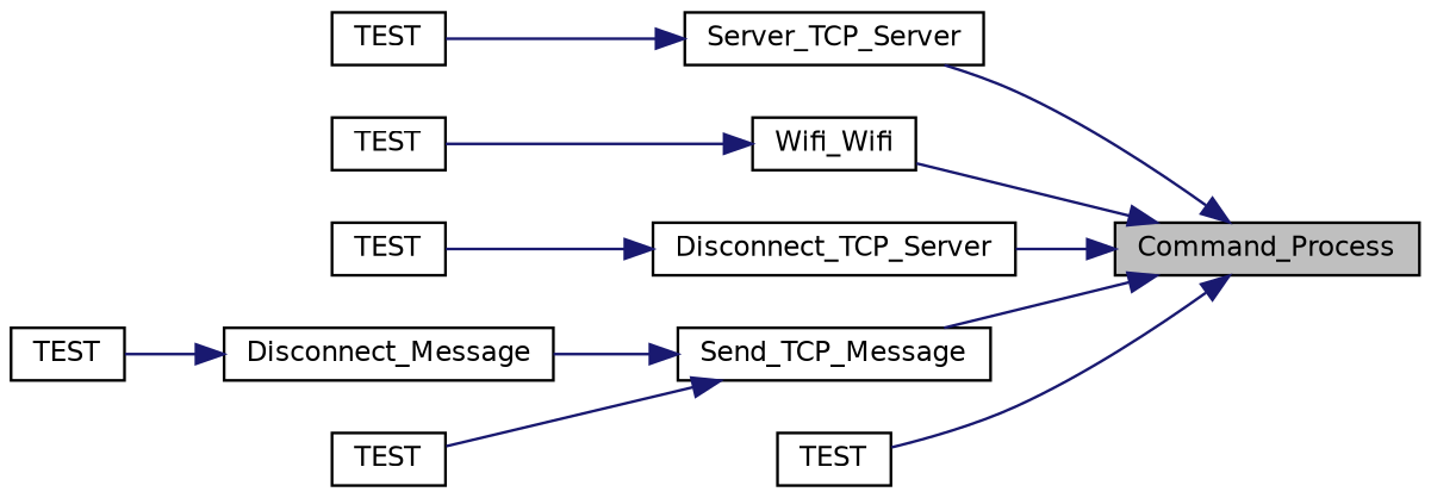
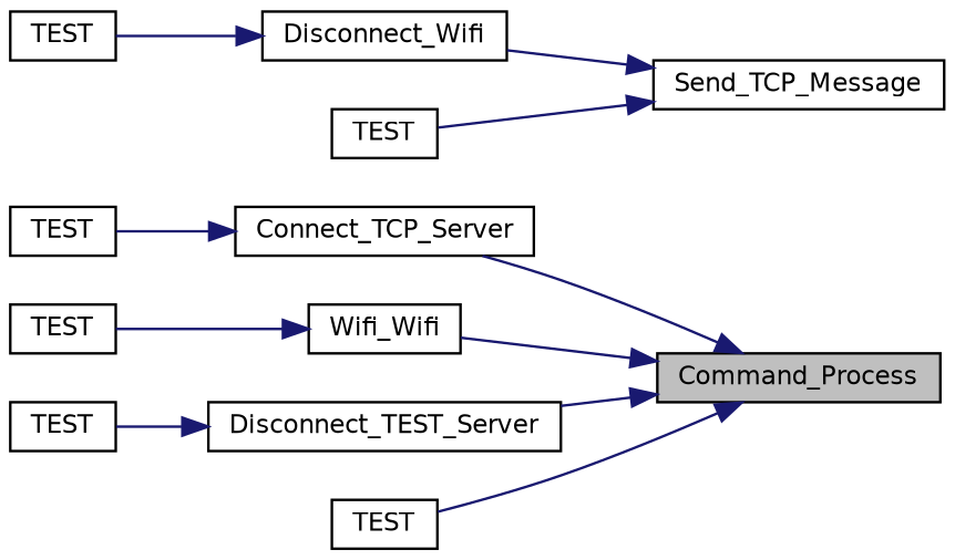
  digraph {
    rankdir=RL
    node [color=black fillcolor=white fontname=Helvetica fontsize=10 shape=record style=filled]
    edge [color=midnightblue dir=back fontname=Helvetica fontsize=10 labelfontname=Helvetica labelfontsize=10 style=solid]
    n1 [fillcolor=grey75 fontcolor=black height=0.2 label=Command_Process width=0.4]
-   n2 [height=0.2 label=Server_TCP_Server width=0.4]
+   n2 [height=0.2 label=Connect_TCP_Server width=0.4]
    n3 [height=0.2 label=Wifi_Wifi width=0.4]
-   n4 [height=0.2 label=Disconnect_TCP_Server width=0.4]
+   n4 [height=0.2 label=Disconnect_TEST_Server width=0.4]
    n5 [height=0.2 label=Send_TCP_Message width=0.4]
    n6 [height=0.2 label=TEST width=0.4]
    n7 [height=0.2 label=TEST width=0.4]
    n8 [height=0.2 label=TEST width=0.4]
    n9 [height=0.2 label=TEST width=0.4]
-   n10 [height=0.2 label=Disconnect_Message width=0.4]
+   n10 [height=0.2 label=Disconnect_Wifi width=0.4]
    n11 [height=0.2 label=TEST width=0.4]
    n12 [height=0.2 label=TEST width=0.4]
    n1 -> n2
    n1 -> n3
    n1 -> n4
-   n1 -> n5
    n1 -> n6
    n2 -> n7
    n3 -> n8
    n4 -> n9
    n5 -> n10
    n5 -> n12
    n10 -> n11
  }
